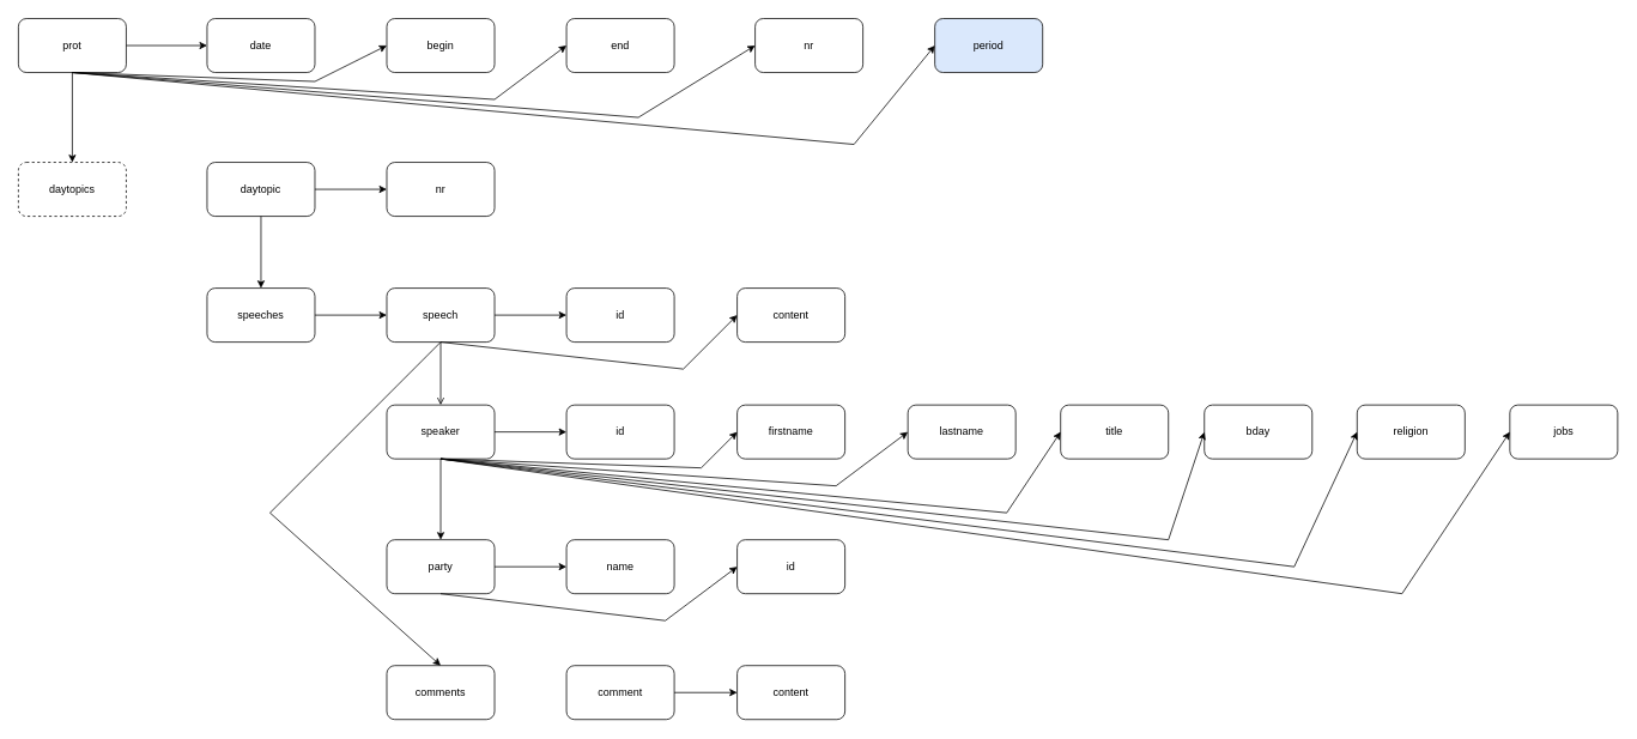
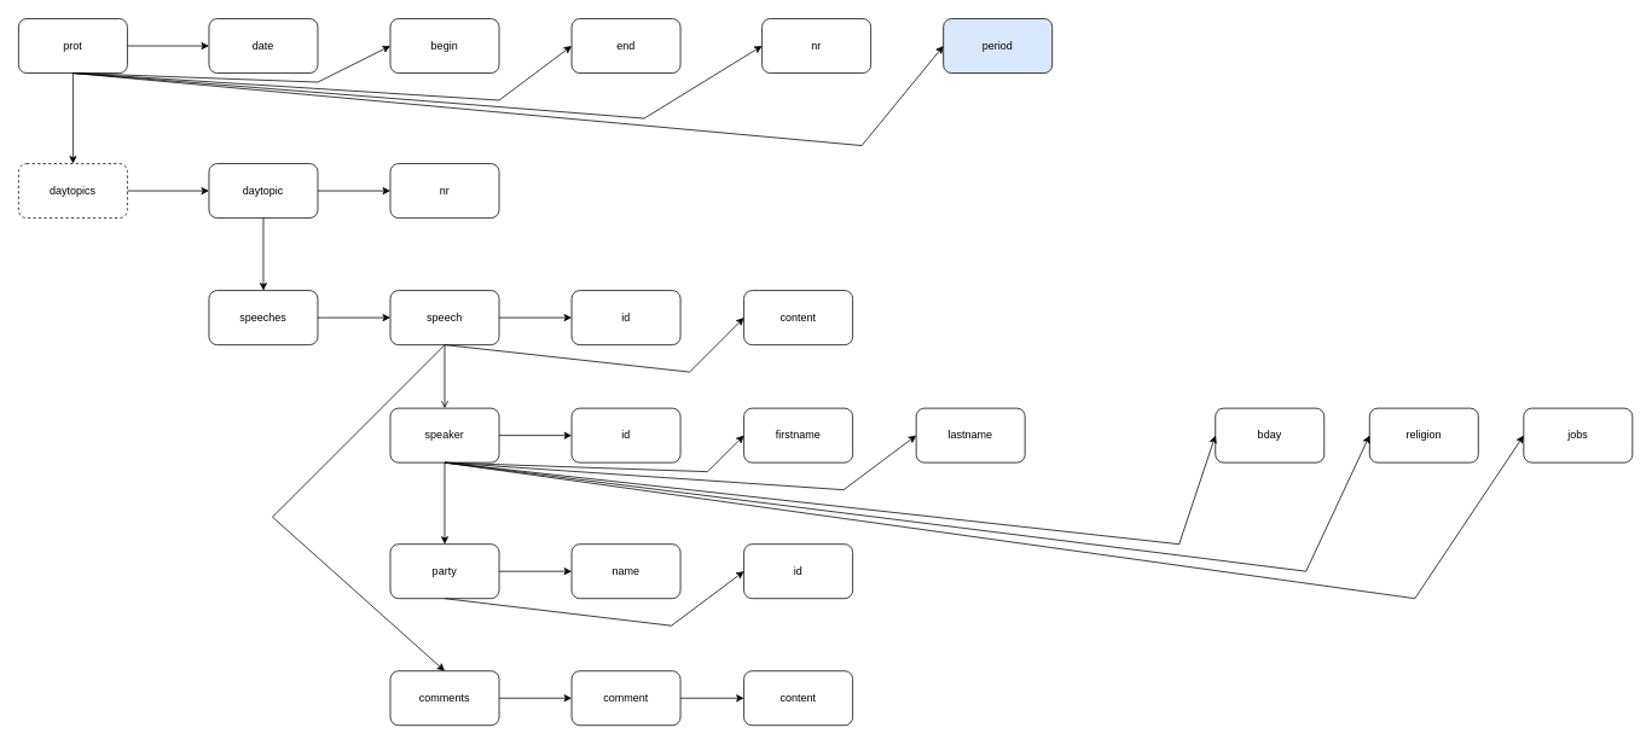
  <mxCell id="0" />
  <mxCell id="1" parent="0" />
  <mxCell id="2" value="prot" style="rounded=1;whiteSpace=wrap;html=1;" vertex="1" parent="1"><mxGeometry x="20" y="20" width="120" height="60" as="geometry" /></mxCell>
  <mxCell id="3" value="date" style="rounded=1;whiteSpace=wrap;html=1;" vertex="1" parent="1"><mxGeometry x="230" y="20" width="120" height="60" as="geometry" /></mxCell>
  <mxCell id="4" value="period" style="rounded=1;whiteSpace=wrap;html=1;fillColor=#dae8fc;" vertex="1" parent="1"><mxGeometry x="1040" y="20" width="120" height="60" as="geometry" /></mxCell>
  <mxCell id="5" value="nr" style="rounded=1;whiteSpace=wrap;html=1;" vertex="1" parent="1"><mxGeometry x="840" y="20" width="120" height="60" as="geometry" /></mxCell>
  <mxCell id="6" value="daytopics" style="rounded=1;whiteSpace=wrap;html=1;dashed=1;" vertex="1" parent="1"><mxGeometry x="20" y="180" width="120" height="60" as="geometry" /></mxCell>
  <mxCell id="7" value="end" style="rounded=1;whiteSpace=wrap;html=1;" vertex="1" parent="1"><mxGeometry x="630" y="20" width="120" height="60" as="geometry" /></mxCell>
  <mxCell id="8" value="begin" style="rounded=1;whiteSpace=wrap;html=1;" vertex="1" parent="1"><mxGeometry x="430" y="20" width="120" height="60" as="geometry" /></mxCell>
  <mxCell id="9" value="" style="endArrow=classic;html=1;rounded=0;exitX=1;exitY=0.5;exitDx=0;exitDy=0;entryX=0;entryY=0.5;entryDx=0;entryDy=0;" edge="1" parent="1" source="2" target="3"><mxGeometry width="50" height="50" relative="1" as="geometry"><mxPoint x="560" y="480" as="sourcePoint" /><mxPoint x="610" y="430" as="targetPoint" /></mxGeometry></mxCell>
  <mxCell id="10" value="" style="endArrow=classic;html=1;rounded=0;exitX=0.5;exitY=1;exitDx=0;exitDy=0;entryX=0;entryY=0.5;entryDx=0;entryDy=0;" edge="1" parent="1" source="2" target="8"><mxGeometry width="50" height="50" relative="1" as="geometry"><mxPoint x="560" y="480" as="sourcePoint" /><mxPoint x="610" y="430" as="targetPoint" /><Array as="points"><mxPoint x="350" y="90" /></Array></mxGeometry></mxCell>
  <mxCell id="11" value="" style="endArrow=classic;html=1;rounded=0;exitX=0.5;exitY=1;exitDx=0;exitDy=0;entryX=0;entryY=0.5;entryDx=0;entryDy=0;" edge="1" parent="1" source="2" target="7"><mxGeometry width="50" height="50" relative="1" as="geometry"><mxPoint x="560" y="480" as="sourcePoint" /><mxPoint x="610" y="430" as="targetPoint" /><Array as="points"><mxPoint x="550" y="110" /></Array></mxGeometry></mxCell>
  <mxCell id="12" value="" style="endArrow=classic;html=1;rounded=0;exitX=0.5;exitY=1;exitDx=0;exitDy=0;entryX=0;entryY=0.5;entryDx=0;entryDy=0;" edge="1" parent="1" source="2" target="5"><mxGeometry width="50" height="50" relative="1" as="geometry"><mxPoint x="560" y="480" as="sourcePoint" /><mxPoint x="610" y="430" as="targetPoint" /><Array as="points"><mxPoint x="710" y="130" /></Array></mxGeometry></mxCell>
  <mxCell id="13" value="" style="endArrow=classic;html=1;rounded=0;exitX=0.5;exitY=1;exitDx=0;exitDy=0;entryX=0;entryY=0.5;entryDx=0;entryDy=0;" edge="1" parent="1" source="2" target="4"><mxGeometry width="50" height="50" relative="1" as="geometry"><mxPoint x="560" y="480" as="sourcePoint" /><mxPoint x="610" y="430" as="targetPoint" /><Array as="points"><mxPoint x="950" y="160" /></Array></mxGeometry></mxCell>
  <mxCell id="14" value="" style="endArrow=classic;html=1;rounded=0;exitX=0.5;exitY=1;exitDx=0;exitDy=0;entryX=0.5;entryY=0;entryDx=0;entryDy=0;" edge="1" parent="1" source="2" target="6"><mxGeometry width="50" height="50" relative="1" as="geometry"><mxPoint x="560" y="480" as="sourcePoint" /><mxPoint x="610" y="430" as="targetPoint" /></mxGeometry></mxCell>
  <mxCell id="15" value="speeches" style="rounded=1;whiteSpace=wrap;html=1;" vertex="1" parent="1"><mxGeometry x="230" y="320" width="120" height="60" as="geometry" /></mxCell>
  <mxCell id="16" value="nr" style="rounded=1;whiteSpace=wrap;html=1;" vertex="1" parent="1"><mxGeometry x="430" y="180" width="120" height="60" as="geometry" /></mxCell>
  <mxCell id="17" value="daytopic" style="rounded=1;whiteSpace=wrap;html=1;" vertex="1" parent="1"><mxGeometry x="230" y="180" width="120" height="60" as="geometry" /></mxCell>
+ <mxCell id="18" value="" style="endArrow=classic;html=1;rounded=0;exitX=1;exitY=0.5;exitDx=0;exitDy=0;entryX=0;entryY=0.5;entryDx=0;entryDy=0;" edge="1" parent="1" source="6" target="17"><mxGeometry width="50" height="50" relative="1" as="geometry"><mxPoint x="560" y="480" as="sourcePoint" /><mxPoint x="610" y="430" as="targetPoint" /></mxGeometry></mxCell>
  <mxCell id="19" value="" style="endArrow=classic;html=1;rounded=0;exitX=1;exitY=0.5;exitDx=0;exitDy=0;entryX=0;entryY=0.5;entryDx=0;entryDy=0;" edge="1" parent="1" source="17" target="16"><mxGeometry width="50" height="50" relative="1" as="geometry"><mxPoint x="560" y="480" as="sourcePoint" /><mxPoint x="610" y="430" as="targetPoint" /></mxGeometry></mxCell>
  <mxCell id="20" value="speech" style="rounded=1;whiteSpace=wrap;html=1;" vertex="1" parent="1"><mxGeometry x="430" y="320" width="120" height="60" as="geometry" /></mxCell>
  <mxCell id="21" value="" style="endArrow=classic;html=1;rounded=0;exitX=0.5;exitY=1;exitDx=0;exitDy=0;entryX=0.5;entryY=0;entryDx=0;entryDy=0;" edge="1" parent="1" source="17" target="15"><mxGeometry width="50" height="50" relative="1" as="geometry"><mxPoint x="560" y="480" as="sourcePoint" /><mxPoint x="610" y="430" as="targetPoint" /></mxGeometry></mxCell>
  <mxCell id="22" value="" style="endArrow=classic;html=1;rounded=0;exitX=1;exitY=0.5;exitDx=0;exitDy=0;entryX=0;entryY=0.5;entryDx=0;entryDy=0;" edge="1" parent="1" source="15" target="20"><mxGeometry width="50" height="50" relative="1" as="geometry"><mxPoint x="560" y="480" as="sourcePoint" /><mxPoint x="610" y="430" as="targetPoint" /></mxGeometry></mxCell>
  <mxCell id="23" value="id" style="rounded=1;whiteSpace=wrap;html=1;" vertex="1" parent="1"><mxGeometry x="630" y="320" width="120" height="60" as="geometry" /></mxCell>
  <mxCell id="24" value="content" style="rounded=1;whiteSpace=wrap;html=1;" vertex="1" parent="1"><mxGeometry x="820" y="320" width="120" height="60" as="geometry" /></mxCell>
  <mxCell id="25" value="speaker" style="rounded=1;whiteSpace=wrap;html=1;" vertex="1" parent="1"><mxGeometry x="430" y="450" width="120" height="60" as="geometry" /></mxCell>
  <mxCell id="26" value="id" style="rounded=1;whiteSpace=wrap;html=1;" vertex="1" parent="1"><mxGeometry x="630" y="450" width="120" height="60" as="geometry" /></mxCell>
  <mxCell id="27" value="" style="endArrow=classic;html=1;rounded=0;exitX=1;exitY=0.5;exitDx=0;exitDy=0;entryX=0;entryY=0.5;entryDx=0;entryDy=0;" edge="1" parent="1" source="20" target="23"><mxGeometry width="50" height="50" relative="1" as="geometry"><mxPoint x="940" y="510" as="sourcePoint" /><mxPoint x="990" y="460" as="targetPoint" /></mxGeometry></mxCell>
  <mxCell id="28" value="" style="endArrow=classic;html=1;rounded=0;entryX=0;entryY=0.5;entryDx=0;entryDy=0;exitX=0.5;exitY=1;exitDx=0;exitDy=0;" edge="1" parent="1" source="20" target="24"><mxGeometry width="50" height="50" relative="1" as="geometry"><mxPoint x="590" y="410" as="sourcePoint" /><mxPoint x="990" y="460" as="targetPoint" /><Array as="points"><mxPoint x="760" y="410" /></Array></mxGeometry></mxCell>
  <mxCell id="29" value="" style="endArrow=open;html=1;rounded=0;exitX=0.5;exitY=1;exitDx=0;exitDy=0;entryX=0.5;entryY=0;entryDx=0;entryDy=0;" edge="1" parent="1" source="20" target="25"><mxGeometry width="50" height="50" relative="1" as="geometry"><mxPoint x="750" y="560" as="sourcePoint" /><mxPoint x="800" y="510" as="targetPoint" /></mxGeometry></mxCell>
  <mxCell id="30" value="firstname" style="rounded=1;whiteSpace=wrap;html=1;" vertex="1" parent="1"><mxGeometry x="820" y="450" width="120" height="60" as="geometry" /></mxCell>
  <mxCell id="31" value="lastname" style="rounded=1;whiteSpace=wrap;html=1;" vertex="1" parent="1"><mxGeometry x="1010" y="450" width="120" height="60" as="geometry" /></mxCell>
- <mxCell id="32" value="title" style="rounded=1;whiteSpace=wrap;html=1;" vertex="1" parent="1"><mxGeometry x="1180" y="450" width="120" height="60" as="geometry" /></mxCell>
  <mxCell id="33" value="bday" style="rounded=1;whiteSpace=wrap;html=1;" vertex="1" parent="1"><mxGeometry x="1340" y="450" width="120" height="60" as="geometry" /></mxCell>
  <mxCell id="34" value="religion" style="rounded=1;whiteSpace=wrap;html=1;" vertex="1" parent="1"><mxGeometry x="1510" y="450" width="120" height="60" as="geometry" /></mxCell>
  <mxCell id="35" value="jobs" style="rounded=1;whiteSpace=wrap;html=1;" vertex="1" parent="1"><mxGeometry x="1680" y="450" width="120" height="60" as="geometry" /></mxCell>
  <mxCell id="36" value="party" style="rounded=1;whiteSpace=wrap;html=1;" vertex="1" parent="1"><mxGeometry x="430" y="600" width="120" height="60" as="geometry" /></mxCell>
  <mxCell id="37" value="" style="endArrow=classic;html=1;rounded=0;exitX=0.5;exitY=1;exitDx=0;exitDy=0;entryX=0;entryY=0.5;entryDx=0;entryDy=0;" edge="1" parent="1" source="25" target="30"><mxGeometry width="50" height="50" relative="1" as="geometry"><mxPoint x="990" y="570" as="sourcePoint" /><mxPoint x="1040" y="520" as="targetPoint" /><Array as="points"><mxPoint x="780" y="520" /></Array></mxGeometry></mxCell>
  <mxCell id="38" value="" style="endArrow=classic;html=1;rounded=0;exitX=0.5;exitY=1;exitDx=0;exitDy=0;entryX=0;entryY=0.5;entryDx=0;entryDy=0;" edge="1" parent="1" source="25" target="31"><mxGeometry width="50" height="50" relative="1" as="geometry"><mxPoint x="990" y="570" as="sourcePoint" /><mxPoint x="1040" y="520" as="targetPoint" /><Array as="points"><mxPoint x="930" y="540" /></Array></mxGeometry></mxCell>
- <mxCell id="39" value="" style="endArrow=classic;html=1;rounded=0;exitX=0.5;exitY=1;exitDx=0;exitDy=0;entryX=0;entryY=0.5;entryDx=0;entryDy=0;" edge="1" parent="1" source="25" target="32"><mxGeometry width="50" height="50" relative="1" as="geometry"><mxPoint x="990" y="570" as="sourcePoint" /><mxPoint x="1040" y="520" as="targetPoint" /><Array as="points"><mxPoint x="1120" y="570" /></Array></mxGeometry></mxCell>
  <mxCell id="40" value="" style="endArrow=classic;html=1;rounded=0;exitX=1;exitY=0.5;exitDx=0;exitDy=0;entryX=0;entryY=0.5;entryDx=0;entryDy=0;" edge="1" parent="1" source="25" target="26"><mxGeometry width="50" height="50" relative="1" as="geometry"><mxPoint x="990" y="570" as="sourcePoint" /><mxPoint x="1040" y="520" as="targetPoint" /></mxGeometry></mxCell>
  <mxCell id="41" value="" style="endArrow=classic;html=1;rounded=0;exitX=0.5;exitY=1;exitDx=0;exitDy=0;entryX=0;entryY=0.5;entryDx=0;entryDy=0;" edge="1" parent="1" source="25" target="33"><mxGeometry width="50" height="50" relative="1" as="geometry"><mxPoint x="1060" y="490" as="sourcePoint" /><mxPoint x="1110" y="440" as="targetPoint" /><Array as="points"><mxPoint x="1300" y="600" /></Array></mxGeometry></mxCell>
  <mxCell id="42" value="" style="endArrow=classic;html=1;rounded=0;exitX=0.5;exitY=1;exitDx=0;exitDy=0;entryX=0;entryY=0.5;entryDx=0;entryDy=0;" edge="1" parent="1" source="25" target="34"><mxGeometry width="50" height="50" relative="1" as="geometry"><mxPoint x="1060" y="490" as="sourcePoint" /><mxPoint x="1110" y="440" as="targetPoint" /><Array as="points"><mxPoint x="1440" y="630" /></Array></mxGeometry></mxCell>
  <mxCell id="43" value="" style="endArrow=classic;html=1;rounded=0;exitX=0.5;exitY=1;exitDx=0;exitDy=0;entryX=0;entryY=0.5;entryDx=0;entryDy=0;" edge="1" parent="1" source="25" target="35"><mxGeometry width="50" height="50" relative="1" as="geometry"><mxPoint x="1060" y="490" as="sourcePoint" /><mxPoint x="1110" y="440" as="targetPoint" /><Array as="points"><mxPoint x="1560" y="660" /></Array></mxGeometry></mxCell>
  <mxCell id="44" value="name" style="rounded=1;whiteSpace=wrap;html=1;" vertex="1" parent="1"><mxGeometry x="630" y="600" width="120" height="60" as="geometry" /></mxCell>
  <mxCell id="45" value="id" style="rounded=1;whiteSpace=wrap;html=1;" vertex="1" parent="1"><mxGeometry x="820" y="600" width="120" height="60" as="geometry" /></mxCell>
  <mxCell id="46" value="" style="endArrow=classic;html=1;rounded=0;exitX=0.5;exitY=1;exitDx=0;exitDy=0;entryX=0.5;entryY=0;entryDx=0;entryDy=0;" edge="1" parent="1" source="25" target="36"><mxGeometry width="50" height="50" relative="1" as="geometry"><mxPoint x="890" y="690" as="sourcePoint" /><mxPoint x="940" y="640" as="targetPoint" /></mxGeometry></mxCell>
  <mxCell id="47" value="" style="endArrow=classic;html=1;rounded=0;exitX=1;exitY=0.5;exitDx=0;exitDy=0;entryX=0;entryY=0.5;entryDx=0;entryDy=0;" edge="1" parent="1" source="36" target="44"><mxGeometry width="50" height="50" relative="1" as="geometry"><mxPoint x="890" y="690" as="sourcePoint" /><mxPoint x="940" y="640" as="targetPoint" /></mxGeometry></mxCell>
  <mxCell id="48" value="" style="endArrow=classic;html=1;rounded=0;exitX=0.5;exitY=1;exitDx=0;exitDy=0;entryX=0;entryY=0.5;entryDx=0;entryDy=0;" edge="1" parent="1" source="36" target="45"><mxGeometry width="50" height="50" relative="1" as="geometry"><mxPoint x="890" y="690" as="sourcePoint" /><mxPoint x="940" y="640" as="targetPoint" /><Array as="points"><mxPoint x="740" y="690" /></Array></mxGeometry></mxCell>
  <mxCell id="49" value="comments" style="rounded=1;whiteSpace=wrap;html=1;" vertex="1" parent="1"><mxGeometry x="430" y="740" width="120" height="60" as="geometry" /></mxCell>
  <mxCell id="50" value="" style="endArrow=classic;html=1;rounded=0;exitX=0.5;exitY=1;exitDx=0;exitDy=0;entryX=0.5;entryY=0;entryDx=0;entryDy=0;" edge="1" parent="1" source="20" target="49"><mxGeometry width="50" height="50" relative="1" as="geometry"><mxPoint x="840" y="640" as="sourcePoint" /><mxPoint x="890" y="590" as="targetPoint" /><Array as="points"><mxPoint x="300" y="570" /></Array></mxGeometry></mxCell>
  <mxCell id="51" value="comment" style="rounded=1;whiteSpace=wrap;html=1;" vertex="1" parent="1"><mxGeometry x="630" y="740" width="120" height="60" as="geometry" /></mxCell>
  <mxCell id="52" value="content" style="rounded=1;whiteSpace=wrap;html=1;" vertex="1" parent="1"><mxGeometry x="820" y="740" width="120" height="60" as="geometry" /></mxCell>
+ <mxCell id="53" value="" style="endArrow=classic;html=1;rounded=0;exitX=1;exitY=0.5;exitDx=0;exitDy=0;entryX=0;entryY=0.5;entryDx=0;entryDy=0;" edge="1" parent="1" source="49" target="51"><mxGeometry width="50" height="50" relative="1" as="geometry"><mxPoint x="840" y="640" as="sourcePoint" /><mxPoint x="890" y="590" as="targetPoint" /></mxGeometry></mxCell>
  <mxCell id="54" value="" style="endArrow=classic;html=1;rounded=0;exitX=1;exitY=0.5;exitDx=0;exitDy=0;entryX=0;entryY=0.5;entryDx=0;entryDy=0;" edge="1" parent="1" source="51" target="52"><mxGeometry width="50" height="50" relative="1" as="geometry"><mxPoint x="840" y="640" as="sourcePoint" /><mxPoint x="890" y="590" as="targetPoint" /></mxGeometry></mxCell>
